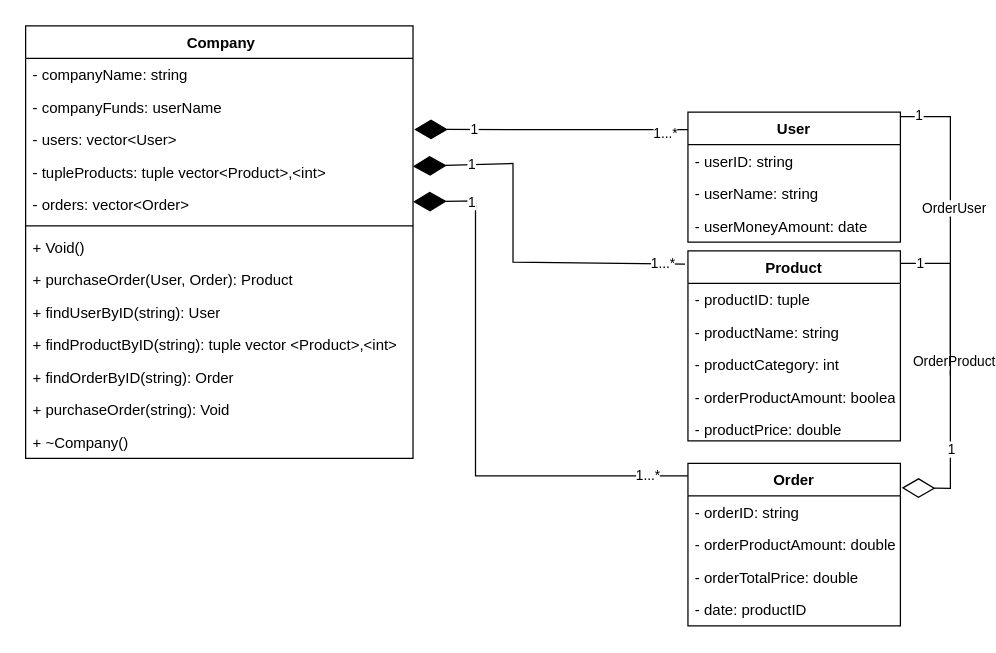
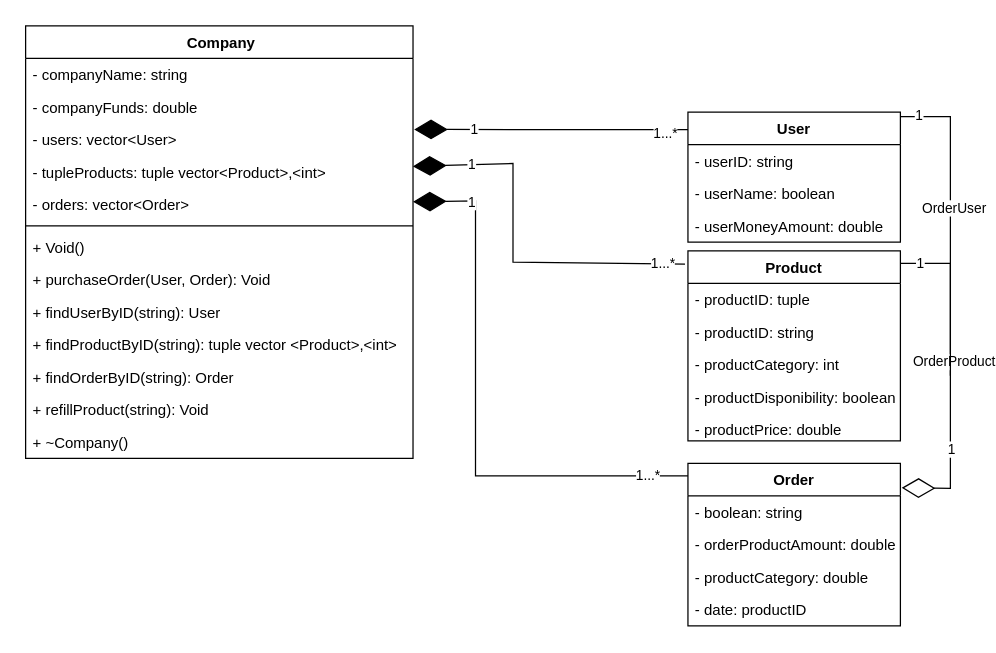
  <mxCell id="0" />
  <mxCell id="1" parent="0" />
  <mxCell id="2" value="User" style="swimlane;fontStyle=1;childLayout=stackLayout;horizontal=1;startSize=26;fillColor=none;horizontalStack=0;resizeParent=1;resizeParentMax=0;resizeLast=0;collapsible=1;marginBottom=0;" parent="1" vertex="1"><mxGeometry x="550" y="89" width="170" height="104" as="geometry" /></mxCell>
  <mxCell id="3" value="- userID: string" style="text;strokeColor=none;fillColor=none;align=left;verticalAlign=top;spacingLeft=4;spacingRight=4;overflow=hidden;rotatable=0;points=[[0,0.5],[1,0.5]];portConstraint=eastwest;" parent="2" vertex="1"><mxGeometry y="26" width="170" height="26" as="geometry" /></mxCell>
- <mxCell id="4" value="- userName: string" style="text;strokeColor=none;fillColor=none;align=left;verticalAlign=top;spacingLeft=4;spacingRight=4;overflow=hidden;rotatable=0;points=[[0,0.5],[1,0.5]];portConstraint=eastwest;" parent="2" vertex="1"><mxGeometry y="52" width="170" height="26" as="geometry" /></mxCell>
- <mxCell id="5" value="- userMoneyAmount: date" style="text;strokeColor=none;fillColor=none;align=left;verticalAlign=top;spacingLeft=4;spacingRight=4;overflow=hidden;rotatable=0;points=[[0,0.5],[1,0.5]];portConstraint=eastwest;" parent="2" vertex="1"><mxGeometry y="78" width="170" height="26" as="geometry" /></mxCell>
+ <mxCell id="4" value="- userName: boolean" style="text;strokeColor=none;fillColor=none;align=left;verticalAlign=top;spacingLeft=4;spacingRight=4;overflow=hidden;rotatable=0;points=[[0,0.5],[1,0.5]];portConstraint=eastwest;" parent="2" vertex="1"><mxGeometry y="52" width="170" height="26" as="geometry" /></mxCell>
+ <mxCell id="5" value="- userMoneyAmount: double" style="text;strokeColor=none;fillColor=none;align=left;verticalAlign=top;spacingLeft=4;spacingRight=4;overflow=hidden;rotatable=0;points=[[0,0.5],[1,0.5]];portConstraint=eastwest;" parent="2" vertex="1"><mxGeometry y="78" width="170" height="26" as="geometry" /></mxCell>
  <mxCell id="6" value="Product" style="swimlane;fontStyle=1;childLayout=stackLayout;horizontal=1;startSize=26;fillColor=none;horizontalStack=0;resizeParent=1;resizeParentMax=0;resizeLast=0;collapsible=1;marginBottom=0;" parent="1" vertex="1"><mxGeometry x="550" y="200" width="170" height="152" as="geometry" /></mxCell>
  <mxCell id="7" value="- productID: tuple" style="text;strokeColor=none;fillColor=none;align=left;verticalAlign=top;spacingLeft=4;spacingRight=4;overflow=hidden;rotatable=0;points=[[0,0.5],[1,0.5]];portConstraint=eastwest;" parent="6" vertex="1"><mxGeometry y="26" width="170" height="26" as="geometry" /></mxCell>
- <mxCell id="8" value="- productName: string" style="text;strokeColor=none;fillColor=none;align=left;verticalAlign=top;spacingLeft=4;spacingRight=4;overflow=hidden;rotatable=0;points=[[0,0.5],[1,0.5]];portConstraint=eastwest;" parent="6" vertex="1"><mxGeometry y="52" width="170" height="26" as="geometry" /></mxCell>
+ <mxCell id="8" value="- productID: string" style="text;strokeColor=none;fillColor=none;align=left;verticalAlign=top;spacingLeft=4;spacingRight=4;overflow=hidden;rotatable=0;points=[[0,0.5],[1,0.5]];portConstraint=eastwest;" parent="6" vertex="1"><mxGeometry y="52" width="170" height="26" as="geometry" /></mxCell>
  <mxCell id="9" value="- productCategory: int" style="text;strokeColor=none;fillColor=none;align=left;verticalAlign=top;spacingLeft=4;spacingRight=4;overflow=hidden;rotatable=0;points=[[0,0.5],[1,0.5]];portConstraint=eastwest;" parent="6" vertex="1"><mxGeometry y="78" width="170" height="26" as="geometry" /></mxCell>
- <mxCell id="10" value="- orderProductAmount: boolean" style="text;strokeColor=none;fillColor=none;align=left;verticalAlign=top;spacingLeft=4;spacingRight=4;overflow=hidden;rotatable=0;points=[[0,0.5],[1,0.5]];portConstraint=eastwest;" vertex="1" parent="6"><mxGeometry y="104" width="170" height="26" as="geometry" /></mxCell>
+ <mxCell id="10" value="- productDisponibility: boolean" style="text;strokeColor=none;fillColor=none;align=left;verticalAlign=top;spacingLeft=4;spacingRight=4;overflow=hidden;rotatable=0;points=[[0,0.5],[1,0.5]];portConstraint=eastwest;" vertex="1" parent="6"><mxGeometry y="104" width="170" height="26" as="geometry" /></mxCell>
  <mxCell id="11" value="- productPrice: double" style="text;strokeColor=none;fillColor=none;align=left;verticalAlign=top;spacingLeft=4;spacingRight=4;overflow=hidden;rotatable=0;points=[[0,0.5],[1,0.5]];portConstraint=eastwest;" parent="6" vertex="1"><mxGeometry y="130" width="170" height="22" as="geometry" /></mxCell>
  <mxCell id="12" value="Order" style="swimlane;fontStyle=1;childLayout=stackLayout;horizontal=1;startSize=26;fillColor=none;horizontalStack=0;resizeParent=1;resizeParentMax=0;resizeLast=0;collapsible=1;marginBottom=0;" parent="1" vertex="1"><mxGeometry x="550" y="370" width="170" height="130" as="geometry" /></mxCell>
- <mxCell id="13" value="- orderID: string" style="text;strokeColor=none;fillColor=none;align=left;verticalAlign=top;spacingLeft=4;spacingRight=4;overflow=hidden;rotatable=0;points=[[0,0.5],[1,0.5]];portConstraint=eastwest;" parent="12" vertex="1"><mxGeometry y="26" width="170" height="26" as="geometry" /></mxCell>
+ <mxCell id="13" value="- boolean: string" style="text;strokeColor=none;fillColor=none;align=left;verticalAlign=top;spacingLeft=4;spacingRight=4;overflow=hidden;rotatable=0;points=[[0,0.5],[1,0.5]];portConstraint=eastwest;" parent="12" vertex="1"><mxGeometry y="26" width="170" height="26" as="geometry" /></mxCell>
  <mxCell id="14" value="- orderProductAmount: double" style="text;strokeColor=none;fillColor=none;align=left;verticalAlign=top;spacingLeft=4;spacingRight=4;overflow=hidden;rotatable=0;points=[[0,0.5],[1,0.5]];portConstraint=eastwest;" vertex="1" parent="12"><mxGeometry y="52" width="170" height="26" as="geometry" /></mxCell>
- <mxCell id="15" value="- orderTotalPrice: double" style="text;strokeColor=none;fillColor=none;align=left;verticalAlign=top;spacingLeft=4;spacingRight=4;overflow=hidden;rotatable=0;points=[[0,0.5],[1,0.5]];portConstraint=eastwest;" parent="12" vertex="1"><mxGeometry y="78" width="170" height="26" as="geometry" /></mxCell>
+ <mxCell id="15" value="- productCategory: double" style="text;strokeColor=none;fillColor=none;align=left;verticalAlign=top;spacingLeft=4;spacingRight=4;overflow=hidden;rotatable=0;points=[[0,0.5],[1,0.5]];portConstraint=eastwest;" parent="12" vertex="1"><mxGeometry y="78" width="170" height="26" as="geometry" /></mxCell>
  <mxCell id="16" value="- date: productID" style="text;strokeColor=none;fillColor=none;align=left;verticalAlign=top;spacingLeft=4;spacingRight=4;overflow=hidden;rotatable=0;points=[[0,0.5],[1,0.5]];portConstraint=eastwest;" parent="12" vertex="1"><mxGeometry y="104" width="170" height="26" as="geometry" /></mxCell>
  <mxCell id="17" value="" style="endArrow=diamondThin;endFill=1;endSize=24;html=1;rounded=0;exitX=0;exitY=0.135;exitDx=0;exitDy=0;exitPerimeter=0;entryX=1.003;entryY=0.185;entryDx=0;entryDy=0;entryPerimeter=0;" parent="1" source="2" target="33" edge="1"><mxGeometry width="160" relative="1" as="geometry"><mxPoint x="400" y="60" as="sourcePoint" /><mxPoint x="280" y="95" as="targetPoint" /></mxGeometry></mxCell>
  <mxCell id="18" value="1" style="edgeLabel;html=1;align=center;verticalAlign=middle;resizable=0;points=[];" parent="17" vertex="1" connectable="0"><mxGeometry x="0.566" relative="1" as="geometry"><mxPoint as="offset" /></mxGeometry></mxCell>
  <mxCell id="19" value="&lt;div&gt;1...*&lt;/div&gt;" style="edgeLabel;html=1;align=center;verticalAlign=middle;resizable=0;points=[];" parent="17" vertex="1" connectable="0"><mxGeometry x="-0.839" y="2" relative="1" as="geometry"><mxPoint as="offset" /></mxGeometry></mxCell>
  <mxCell id="20" value="" style="endArrow=diamondThin;endFill=1;endSize=24;html=1;rounded=0;exitX=-0.014;exitY=0.07;exitDx=0;exitDy=0;exitPerimeter=0;" parent="1" source="6" target="34" edge="1"><mxGeometry width="160" relative="1" as="geometry"><mxPoint x="380" y="160" as="sourcePoint" /><mxPoint x="280" y="120" as="targetPoint" /><Array as="points"><mxPoint x="410" y="209" /><mxPoint x="410" y="130" /></Array></mxGeometry></mxCell>
  <mxCell id="21" value="1" style="edgeLabel;html=1;align=center;verticalAlign=middle;resizable=0;points=[];" parent="20" vertex="1" connectable="0"><mxGeometry x="0.685" relative="1" as="geometry"><mxPoint as="offset" /></mxGeometry></mxCell>
  <mxCell id="22" value="1...*" style="edgeLabel;html=1;align=center;verticalAlign=middle;resizable=0;points=[];" parent="20" vertex="1" connectable="0"><mxGeometry x="-0.876" y="-1" relative="1" as="geometry"><mxPoint as="offset" /></mxGeometry></mxCell>
  <mxCell id="23" value="" style="endArrow=diamondThin;endFill=1;endSize=24;html=1;rounded=0;exitX=0;exitY=0.077;exitDx=0;exitDy=0;exitPerimeter=0;" parent="1" source="12" target="35" edge="1"><mxGeometry width="160" relative="1" as="geometry"><mxPoint x="437.62" y="239.1" as="sourcePoint" /><mxPoint x="280" y="150" as="targetPoint" /><Array as="points"><mxPoint x="380" y="380" /><mxPoint x="380" y="160" /></Array></mxGeometry></mxCell>
  <mxCell id="24" value="1" style="edgeLabel;html=1;align=center;verticalAlign=middle;resizable=0;points=[];" parent="23" vertex="1" connectable="0"><mxGeometry x="0.792" relative="1" as="geometry"><mxPoint as="offset" /></mxGeometry></mxCell>
  <mxCell id="25" value="1...*" style="edgeLabel;html=1;align=center;verticalAlign=middle;resizable=0;points=[];" parent="23" vertex="1" connectable="0"><mxGeometry x="-0.848" y="-1" relative="1" as="geometry"><mxPoint as="offset" /></mxGeometry></mxCell>
  <mxCell id="26" value="" style="endArrow=diamondThin;endFill=0;endSize=24;html=1;rounded=0;entryX=1.006;entryY=0.151;entryDx=0;entryDy=0;entryPerimeter=0;" parent="1" edge="1" target="12"><mxGeometry width="160" relative="1" as="geometry"><mxPoint x="720" y="210" as="sourcePoint" /><mxPoint x="720" y="405" as="targetPoint" /><Array as="points"><mxPoint x="760" y="210" /><mxPoint x="760" y="390" /></Array></mxGeometry></mxCell>
  <mxCell id="27" value="1" style="edgeLabel;html=1;align=center;verticalAlign=middle;resizable=0;points=[];" parent="26" vertex="1" connectable="0"><mxGeometry x="-0.888" y="1" relative="1" as="geometry"><mxPoint as="offset" /></mxGeometry></mxCell>
  <mxCell id="28" value="1" style="edgeLabel;html=1;align=center;verticalAlign=middle;resizable=0;points=[];" parent="26" vertex="1" connectable="0"><mxGeometry x="0.581" relative="1" as="geometry"><mxPoint y="-17" as="offset" /></mxGeometry></mxCell>
  <mxCell id="29" value="OrderProduct" style="edgeLabel;html=1;align=center;verticalAlign=middle;resizable=0;points=[];" parent="26" vertex="1" connectable="0"><mxGeometry x="-0.089" y="2" relative="1" as="geometry"><mxPoint as="offset" /></mxGeometry></mxCell>
  <mxCell id="30" value=" Company" style="swimlane;fontStyle=1;align=center;verticalAlign=top;childLayout=stackLayout;horizontal=1;startSize=26;horizontalStack=0;resizeParent=1;resizeParentMax=0;resizeLast=0;collapsible=1;marginBottom=0;" parent="1" vertex="1"><mxGeometry x="20" y="20" width="310" height="346" as="geometry" /></mxCell>
  <mxCell id="31" value="- companyName: string" style="text;strokeColor=none;fillColor=none;align=left;verticalAlign=top;spacingLeft=4;spacingRight=4;overflow=hidden;rotatable=0;points=[[0,0.5],[1,0.5]];portConstraint=eastwest;" parent="30" vertex="1"><mxGeometry y="26" width="310" height="26" as="geometry" /></mxCell>
- <mxCell id="32" value="- companyFunds: userName" style="text;strokeColor=none;fillColor=none;align=left;verticalAlign=top;spacingLeft=4;spacingRight=4;overflow=hidden;rotatable=0;points=[[0,0.5],[1,0.5]];portConstraint=eastwest;" vertex="1" parent="30"><mxGeometry y="52" width="310" height="26" as="geometry" /></mxCell>
+ <mxCell id="32" value="- companyFunds: double" style="text;strokeColor=none;fillColor=none;align=left;verticalAlign=top;spacingLeft=4;spacingRight=4;overflow=hidden;rotatable=0;points=[[0,0.5],[1,0.5]];portConstraint=eastwest;" vertex="1" parent="30"><mxGeometry y="52" width="310" height="26" as="geometry" /></mxCell>
  <mxCell id="33" value="- users: vector&lt;User&gt;" style="text;strokeColor=none;fillColor=none;align=left;verticalAlign=top;spacingLeft=4;spacingRight=4;overflow=hidden;rotatable=0;points=[[0,0.5],[1,0.5]];portConstraint=eastwest;" parent="30" vertex="1"><mxGeometry y="78" width="310" height="26" as="geometry" /></mxCell>
  <mxCell id="34" value="- tupleProducts: tuple vector&lt;Product&gt;,&lt;int&gt;" style="text;strokeColor=none;fillColor=none;align=left;verticalAlign=top;spacingLeft=4;spacingRight=4;overflow=hidden;rotatable=0;points=[[0,0.5],[1,0.5]];portConstraint=eastwest;" parent="30" vertex="1"><mxGeometry y="104" width="310" height="26" as="geometry" /></mxCell>
  <mxCell id="35" value="- orders: vector&lt;Order&gt;" style="text;strokeColor=none;fillColor=none;align=left;verticalAlign=top;spacingLeft=4;spacingRight=4;overflow=hidden;rotatable=0;points=[[0,0.5],[1,0.5]];portConstraint=eastwest;" parent="30" vertex="1"><mxGeometry y="130" width="310" height="26" as="geometry" /></mxCell>
  <mxCell id="36" value="" style="line;strokeWidth=1;fillColor=none;align=left;verticalAlign=middle;spacingTop=-1;spacingLeft=3;spacingRight=3;rotatable=0;labelPosition=right;points=[];portConstraint=eastwest;strokeColor=inherit;" parent="30" vertex="1"><mxGeometry y="156" width="310" height="8" as="geometry" /></mxCell>
  <mxCell id="37" value="+ Void()" style="text;strokeColor=none;fillColor=none;align=left;verticalAlign=top;spacingLeft=4;spacingRight=4;overflow=hidden;rotatable=0;points=[[0,0.5],[1,0.5]];portConstraint=eastwest;" parent="30" vertex="1"><mxGeometry y="164" width="310" height="26" as="geometry" /></mxCell>
- <mxCell id="38" value="+ purchaseOrder(User, Order): Product" style="text;strokeColor=none;fillColor=none;align=left;verticalAlign=top;spacingLeft=4;spacingRight=4;overflow=hidden;rotatable=0;points=[[0,0.5],[1,0.5]];portConstraint=eastwest;" parent="30" vertex="1"><mxGeometry y="190" width="310" height="26" as="geometry" /></mxCell>
+ <mxCell id="38" value="+ purchaseOrder(User, Order): Void" style="text;strokeColor=none;fillColor=none;align=left;verticalAlign=top;spacingLeft=4;spacingRight=4;overflow=hidden;rotatable=0;points=[[0,0.5],[1,0.5]];portConstraint=eastwest;" parent="30" vertex="1"><mxGeometry y="190" width="310" height="26" as="geometry" /></mxCell>
  <mxCell id="39" value="+ findUserByID(string): User" style="text;strokeColor=none;fillColor=none;align=left;verticalAlign=top;spacingLeft=4;spacingRight=4;overflow=hidden;rotatable=0;points=[[0,0.5],[1,0.5]];portConstraint=eastwest;" parent="30" vertex="1"><mxGeometry y="216" width="310" height="26" as="geometry" /></mxCell>
  <mxCell id="40" value="+ findProductByID(string): tuple vector &lt;Product&gt;,&lt;int&gt; " style="text;strokeColor=none;fillColor=none;align=left;verticalAlign=top;spacingLeft=4;spacingRight=4;overflow=hidden;rotatable=0;points=[[0,0.5],[1,0.5]];portConstraint=eastwest;" parent="30" vertex="1"><mxGeometry y="242" width="310" height="26" as="geometry" /></mxCell>
  <mxCell id="41" value="+ findOrderByID(string): Order" style="text;strokeColor=none;fillColor=none;align=left;verticalAlign=top;spacingLeft=4;spacingRight=4;overflow=hidden;rotatable=0;points=[[0,0.5],[1,0.5]];portConstraint=eastwest;" parent="30" vertex="1"><mxGeometry y="268" width="310" height="26" as="geometry" /></mxCell>
- <mxCell id="42" value="+ purchaseOrder(string): Void" style="text;strokeColor=none;fillColor=none;align=left;verticalAlign=top;spacingLeft=4;spacingRight=4;overflow=hidden;rotatable=0;points=[[0,0.5],[1,0.5]];portConstraint=eastwest;" parent="30" vertex="1"><mxGeometry y="294" width="310" height="26" as="geometry" /></mxCell>
+ <mxCell id="42" value="+ refillProduct(string): Void" style="text;strokeColor=none;fillColor=none;align=left;verticalAlign=top;spacingLeft=4;spacingRight=4;overflow=hidden;rotatable=0;points=[[0,0.5],[1,0.5]];portConstraint=eastwest;" parent="30" vertex="1"><mxGeometry y="294" width="310" height="26" as="geometry" /></mxCell>
  <mxCell id="43" value="+ ~Company()" style="text;strokeColor=none;fillColor=none;align=left;verticalAlign=top;spacingLeft=4;spacingRight=4;overflow=hidden;rotatable=0;points=[[0,0.5],[1,0.5]];portConstraint=eastwest;" parent="30" vertex="1"><mxGeometry y="320" width="310" height="26" as="geometry" /></mxCell>
  <mxCell id="44" value="" style="endArrow=NULL;endFill=0;endSize=24;html=1;rounded=0;" edge="1" parent="1"><mxGeometry width="160" relative="1" as="geometry"><mxPoint x="720" y="92.5" as="sourcePoint" /><mxPoint x="760" y="300" as="targetPoint" /><Array as="points"><mxPoint x="760" y="92.5" /><mxPoint x="760" y="287.5" /></Array></mxGeometry></mxCell>
  <mxCell id="45" value="1" style="edgeLabel;html=1;align=center;verticalAlign=middle;resizable=0;points=[];" vertex="1" connectable="0" parent="44"><mxGeometry x="-0.888" y="1" relative="1" as="geometry"><mxPoint as="offset" /></mxGeometry></mxCell>
  <mxCell id="46" value="OrderUser" style="edgeLabel;html=1;align=center;verticalAlign=middle;resizable=0;points=[];" vertex="1" connectable="0" parent="44"><mxGeometry x="-0.089" y="2" relative="1" as="geometry"><mxPoint as="offset" /></mxGeometry></mxCell>
